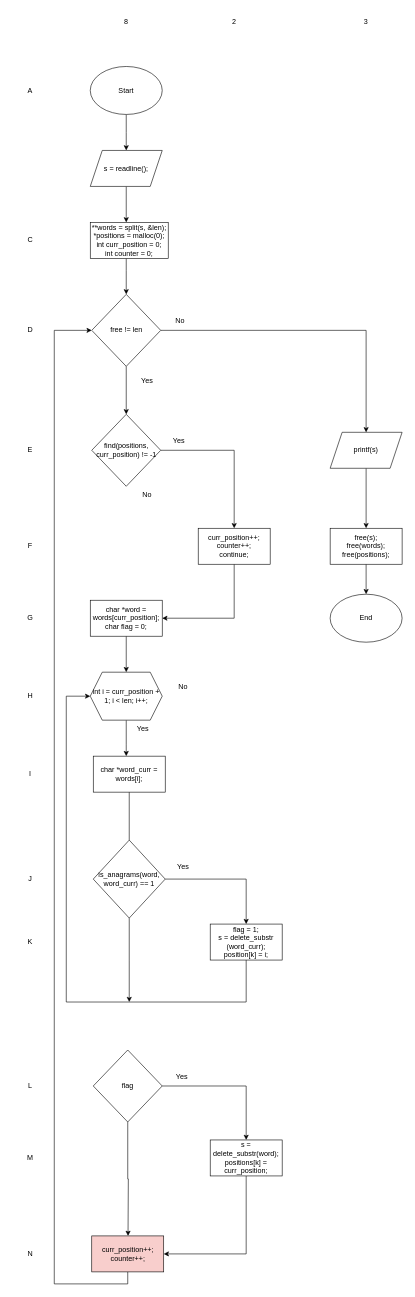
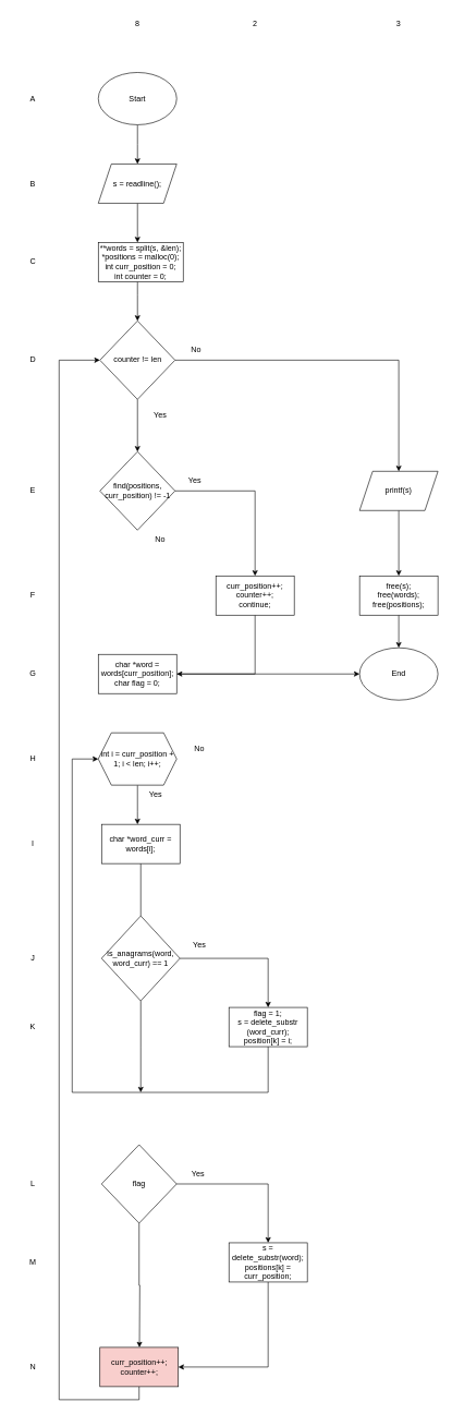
  <mxCell id="0" />
  <mxCell id="1" parent="0" />
  <mxCell id="2" value="" style="edgeStyle=orthogonalEdgeStyle;rounded=0;orthogonalLoop=1;jettySize=auto;html=1;" edge="1" parent="1" source="3"><mxGeometry relative="1" as="geometry"><mxPoint x="210" y="250" as="targetPoint" /></mxGeometry></mxCell>
  <mxCell id="3" value="Start" style="ellipse;whiteSpace=wrap;html=1;" vertex="1" parent="1"><mxGeometry x="150" y="110" width="120" height="80" as="geometry" /></mxCell>
  <mxCell id="4" value="" style="edgeStyle=orthogonalEdgeStyle;rounded=0;orthogonalLoop=1;jettySize=auto;html=1;" edge="1" parent="1" source="5" target="7"><mxGeometry relative="1" as="geometry"><Array as="points"><mxPoint x="210" y="360" /><mxPoint x="210" y="360" /></Array></mxGeometry></mxCell>
  <mxCell id="5" value="s = readline();" style="shape=parallelogram;perimeter=parallelogramPerimeter;whiteSpace=wrap;html=1;fixedSize=1;" vertex="1" parent="1"><mxGeometry x="150" y="250" width="120" height="60" as="geometry" /></mxCell>
  <mxCell id="6" value="" style="edgeStyle=orthogonalEdgeStyle;rounded=0;orthogonalLoop=1;jettySize=auto;html=1;" edge="1" parent="1" source="7" target="10"><mxGeometry relative="1" as="geometry"><Array as="points"><mxPoint x="210" y="450" /><mxPoint x="210" y="450" /></Array></mxGeometry></mxCell>
  <mxCell id="7" value="**words = split(s, &amp;amp;len);&lt;br&gt;*positions = malloc(0);&lt;br&gt;int curr_position = 0;&lt;br&gt;int counter = 0;" style="rounded=0;whiteSpace=wrap;html=1;" vertex="1" parent="1"><mxGeometry x="150" y="370" width="130" height="60" as="geometry" /></mxCell>
  <mxCell id="8" value="" style="edgeStyle=orthogonalEdgeStyle;rounded=0;orthogonalLoop=1;jettySize=auto;html=1;" edge="1" parent="1" source="10" target="12"><mxGeometry relative="1" as="geometry" /></mxCell>
  <mxCell id="9" style="edgeStyle=orthogonalEdgeStyle;rounded=0;orthogonalLoop=1;jettySize=auto;html=1;exitX=1;exitY=0.5;exitDx=0;exitDy=0;entryX=0.5;entryY=0;entryDx=0;entryDy=0;" edge="1" parent="1" source="10" target="34"><mxGeometry relative="1" as="geometry" /></mxCell>
- <mxCell id="10" value="free != len" style="rhombus;whiteSpace=wrap;html=1;" vertex="1" parent="1"><mxGeometry x="152.5" y="490" width="115" height="120" as="geometry" /></mxCell>
+ <mxCell id="10" value="counter != len" style="rhombus;whiteSpace=wrap;html=1;" vertex="1" parent="1"><mxGeometry x="152.5" y="490" width="115" height="120" as="geometry" /></mxCell>
  <mxCell id="11" style="edgeStyle=orthogonalEdgeStyle;rounded=0;orthogonalLoop=1;jettySize=auto;html=1;exitX=1;exitY=0.5;exitDx=0;exitDy=0;entryX=0.5;entryY=0;entryDx=0;entryDy=0;" edge="1" parent="1" source="12" target="14"><mxGeometry relative="1" as="geometry" /></mxCell>
  <mxCell id="12" value="find(positions, curr_position) != -1" style="rhombus;whiteSpace=wrap;html=1;" vertex="1" parent="1"><mxGeometry x="152.5" y="690" width="115" height="120" as="geometry" /></mxCell>
  <mxCell id="13" style="edgeStyle=orthogonalEdgeStyle;rounded=0;orthogonalLoop=1;jettySize=auto;html=1;exitX=0.5;exitY=1;exitDx=0;exitDy=0;entryX=1;entryY=0.5;entryDx=0;entryDy=0;" edge="1" parent="1" source="14" target="16"><mxGeometry relative="1" as="geometry" /></mxCell>
  <mxCell id="14" value="curr_position++;&lt;br&gt;counter++;&lt;br&gt;continue;" style="rounded=0;whiteSpace=wrap;html=1;" vertex="1" parent="1"><mxGeometry x="330" y="880" width="120" height="60" as="geometry" /></mxCell>
- <mxCell id="15" value="" style="edgeStyle=orthogonalEdgeStyle;rounded=0;orthogonalLoop=1;jettySize=auto;html=1;" edge="1" parent="1" source="16" target="18"><mxGeometry relative="1" as="geometry" /></mxCell>
+ <mxCell id="15" value="" style="edgeStyle=orthogonalEdgeStyle;rounded=0;orthogonalLoop=1;jettySize=auto;html=1;" edge="1" parent="1" source="16" target="37"><mxGeometry relative="1" as="geometry" /></mxCell>
  <mxCell id="16" value="char *word = words[curr_position];&lt;br&gt;char flag = 0;" style="rounded=0;whiteSpace=wrap;html=1;" vertex="1" parent="1"><mxGeometry x="150" y="1000" width="120" height="60" as="geometry" /></mxCell>
  <mxCell id="17" value="" style="edgeStyle=orthogonalEdgeStyle;rounded=0;orthogonalLoop=1;jettySize=auto;html=1;" edge="1" parent="1" source="18" target="20"><mxGeometry relative="1" as="geometry"><Array as="points"><mxPoint x="210" y="1240" /><mxPoint x="210" y="1240" /></Array></mxGeometry></mxCell>
  <mxCell id="18" value="int i = curr_position + 1; i &amp;lt; len; i++;" style="shape=hexagon;perimeter=hexagonPerimeter2;whiteSpace=wrap;html=1;fixedSize=1;" vertex="1" parent="1"><mxGeometry x="150" y="1120" width="120" height="80" as="geometry" /></mxCell>
  <mxCell id="19" value="" style="edgeStyle=orthogonalEdgeStyle;rounded=0;orthogonalLoop=1;jettySize=auto;html=1;endArrow=none;" edge="1" parent="1" source="20" target="23"><mxGeometry relative="1" as="geometry" /></mxCell>
  <mxCell id="20" value="char *word_curr = words[i];" style="rounded=0;whiteSpace=wrap;html=1;" vertex="1" parent="1"><mxGeometry x="155" y="1260" width="120" height="60" as="geometry" /></mxCell>
  <mxCell id="21" style="edgeStyle=orthogonalEdgeStyle;rounded=0;orthogonalLoop=1;jettySize=auto;html=1;exitX=0.5;exitY=1;exitDx=0;exitDy=0;" edge="1" parent="1" source="23"><mxGeometry relative="1" as="geometry"><mxPoint x="215" y="1670" as="targetPoint" /></mxGeometry></mxCell>
  <mxCell id="22" style="edgeStyle=orthogonalEdgeStyle;rounded=0;orthogonalLoop=1;jettySize=auto;html=1;exitX=1;exitY=0.5;exitDx=0;exitDy=0;entryX=0.5;entryY=0;entryDx=0;entryDy=0;" edge="1" parent="1" source="23" target="25"><mxGeometry relative="1" as="geometry" /></mxCell>
  <mxCell id="23" value="is_anagrams(word, word_curr) == 1" style="rhombus;whiteSpace=wrap;html=1;" vertex="1" parent="1"><mxGeometry x="155" y="1400" width="120" height="130" as="geometry" /></mxCell>
  <mxCell id="24" style="edgeStyle=orthogonalEdgeStyle;rounded=0;orthogonalLoop=1;jettySize=auto;html=1;exitX=0.5;exitY=1;exitDx=0;exitDy=0;entryX=0;entryY=0.5;entryDx=0;entryDy=0;" edge="1" parent="1" source="25" target="18"><mxGeometry relative="1" as="geometry"><Array as="points"><mxPoint x="410" y="1670" /><mxPoint x="110" y="1670" /><mxPoint x="110" y="1160" /></Array></mxGeometry></mxCell>
  <mxCell id="25" value="flag = 1;&lt;br&gt;s = delete_substr (word_curr);&lt;br&gt;position[k] = i;" style="rounded=0;whiteSpace=wrap;html=1;" vertex="1" parent="1"><mxGeometry x="350" y="1540" width="120" height="60" as="geometry" /></mxCell>
  <mxCell id="26" style="edgeStyle=orthogonalEdgeStyle;rounded=0;orthogonalLoop=1;jettySize=auto;html=1;exitX=1;exitY=0.5;exitDx=0;exitDy=0;entryX=0.5;entryY=0;entryDx=0;entryDy=0;" edge="1" parent="1" source="28" target="30"><mxGeometry relative="1" as="geometry" /></mxCell>
  <mxCell id="27" style="edgeStyle=orthogonalEdgeStyle;rounded=0;orthogonalLoop=1;jettySize=auto;html=1;exitX=0.5;exitY=1;exitDx=0;exitDy=0;" edge="1" parent="1" source="28"><mxGeometry relative="1" as="geometry"><mxPoint x="213" y="2060" as="targetPoint" /></mxGeometry></mxCell>
  <mxCell id="28" value="flag" style="rhombus;whiteSpace=wrap;html=1;" vertex="1" parent="1"><mxGeometry x="155" y="1750" width="115" height="120" as="geometry" /></mxCell>
  <mxCell id="29" style="edgeStyle=orthogonalEdgeStyle;rounded=0;orthogonalLoop=1;jettySize=auto;html=1;exitX=0.5;exitY=1;exitDx=0;exitDy=0;entryX=1;entryY=0.5;entryDx=0;entryDy=0;" edge="1" parent="1" source="30" target="32"><mxGeometry relative="1" as="geometry" /></mxCell>
  <mxCell id="30" value="s = delete_substr(word);&lt;br&gt;positions[k] = curr_position;" style="rounded=0;whiteSpace=wrap;html=1;" vertex="1" parent="1"><mxGeometry x="350" y="1900" width="120" height="60" as="geometry" /></mxCell>
  <mxCell id="31" style="edgeStyle=orthogonalEdgeStyle;rounded=0;orthogonalLoop=1;jettySize=auto;html=1;exitX=0.5;exitY=1;exitDx=0;exitDy=0;entryX=0;entryY=0.5;entryDx=0;entryDy=0;" edge="1" parent="1" source="32" target="10"><mxGeometry relative="1" as="geometry"><Array as="points"><mxPoint x="213" y="2140" /><mxPoint x="90" y="2140" /><mxPoint x="90" y="550" /></Array></mxGeometry></mxCell>
  <mxCell id="32" value="curr_position++;&lt;br&gt;counter++;" style="rounded=0;whiteSpace=wrap;html=1;fillColor=#f8cecc;" vertex="1" parent="1"><mxGeometry x="152.5" y="2060" width="120" height="60" as="geometry" /></mxCell>
  <mxCell id="33" style="edgeStyle=orthogonalEdgeStyle;rounded=0;orthogonalLoop=1;jettySize=auto;html=1;exitX=0.5;exitY=1;exitDx=0;exitDy=0;" edge="1" parent="1" source="34" target="36"><mxGeometry relative="1" as="geometry" /></mxCell>
  <mxCell id="34" value="printf(s)" style="shape=parallelogram;perimeter=parallelogramPerimeter;whiteSpace=wrap;html=1;fixedSize=1;" vertex="1" parent="1"><mxGeometry x="550" y="720" width="120" height="60" as="geometry" /></mxCell>
  <mxCell id="35" value="" style="edgeStyle=orthogonalEdgeStyle;rounded=0;orthogonalLoop=1;jettySize=auto;html=1;" edge="1" parent="1" source="36" target="37"><mxGeometry relative="1" as="geometry" /></mxCell>
  <mxCell id="36" value="free(s);&lt;br&gt;free(words);&lt;br&gt;free(positions);" style="rounded=0;whiteSpace=wrap;html=1;" vertex="1" parent="1"><mxGeometry x="550" y="880" width="120" height="60" as="geometry" /></mxCell>
  <mxCell id="37" value="End" style="ellipse;whiteSpace=wrap;html=1;" vertex="1" parent="1"><mxGeometry x="550" y="990" width="120" height="80" as="geometry" /></mxCell>
  <mxCell id="38" value="A" style="text;html=1;strokeColor=none;fillColor=none;align=center;verticalAlign=middle;whiteSpace=wrap;rounded=0;" vertex="1" parent="1"><mxGeometry x="20" y="135" width="60" height="30" as="geometry" /></mxCell>
+ <mxCell id="39" value="B" style="text;html=1;strokeColor=none;fillColor=none;align=center;verticalAlign=middle;whiteSpace=wrap;rounded=0;" vertex="1" parent="1"><mxGeometry x="20" y="265" width="60" height="30" as="geometry" /></mxCell>
  <mxCell id="40" value="D" style="text;html=1;strokeColor=none;fillColor=none;align=center;verticalAlign=middle;whiteSpace=wrap;rounded=0;" vertex="1" parent="1"><mxGeometry x="20" y="535" width="60" height="30" as="geometry" /></mxCell>
  <mxCell id="41" value="C" style="text;html=1;strokeColor=none;fillColor=none;align=center;verticalAlign=middle;whiteSpace=wrap;rounded=0;" vertex="1" parent="1"><mxGeometry x="20" y="385" width="60" height="30" as="geometry" /></mxCell>
  <mxCell id="42" value="E" style="text;html=1;strokeColor=none;fillColor=none;align=center;verticalAlign=middle;whiteSpace=wrap;rounded=0;" vertex="1" parent="1"><mxGeometry x="20" y="735" width="60" height="30" as="geometry" /></mxCell>
  <mxCell id="43" value="F" style="text;html=1;strokeColor=none;fillColor=none;align=center;verticalAlign=middle;whiteSpace=wrap;rounded=0;" vertex="1" parent="1"><mxGeometry x="20" y="895" width="60" height="30" as="geometry" /></mxCell>
  <mxCell id="44" value="G" style="text;html=1;strokeColor=none;fillColor=none;align=center;verticalAlign=middle;whiteSpace=wrap;rounded=0;" vertex="1" parent="1"><mxGeometry x="20" y="1015" width="60" height="30" as="geometry" /></mxCell>
  <mxCell id="45" value="H" style="text;html=1;strokeColor=none;fillColor=none;align=center;verticalAlign=middle;whiteSpace=wrap;rounded=0;" vertex="1" parent="1"><mxGeometry x="20" y="1145" width="60" height="30" as="geometry" /></mxCell>
  <mxCell id="46" value="I" style="text;html=1;strokeColor=none;fillColor=none;align=center;verticalAlign=middle;whiteSpace=wrap;rounded=0;" vertex="1" parent="1"><mxGeometry x="20" y="1275" width="60" height="30" as="geometry" /></mxCell>
  <mxCell id="47" value="J" style="text;html=1;strokeColor=none;fillColor=none;align=center;verticalAlign=middle;whiteSpace=wrap;rounded=0;" vertex="1" parent="1"><mxGeometry x="20" y="1450" width="60" height="30" as="geometry" /></mxCell>
  <mxCell id="48" value="K" style="text;html=1;strokeColor=none;fillColor=none;align=center;verticalAlign=middle;whiteSpace=wrap;rounded=0;" vertex="1" parent="1"><mxGeometry x="20" y="1555" width="60" height="30" as="geometry" /></mxCell>
  <mxCell id="49" value="L" style="text;html=1;strokeColor=none;fillColor=none;align=center;verticalAlign=middle;whiteSpace=wrap;rounded=0;" vertex="1" parent="1"><mxGeometry x="20" y="1795" width="60" height="30" as="geometry" /></mxCell>
  <mxCell id="50" value="M" style="text;html=1;strokeColor=none;fillColor=none;align=center;verticalAlign=middle;whiteSpace=wrap;rounded=0;" vertex="1" parent="1"><mxGeometry x="20" y="1915" width="60" height="30" as="geometry" /></mxCell>
  <mxCell id="51" value="N" style="text;html=1;strokeColor=none;fillColor=none;align=center;verticalAlign=middle;whiteSpace=wrap;rounded=0;" vertex="1" parent="1"><mxGeometry x="20" y="2075" width="60" height="30" as="geometry" /></mxCell>
  <mxCell id="52" value="8" style="text;html=1;strokeColor=none;fillColor=none;align=center;verticalAlign=middle;whiteSpace=wrap;rounded=0;" vertex="1" parent="1"><mxGeometry x="180" y="20" width="60" height="30" as="geometry" /></mxCell>
  <mxCell id="53" value="2" style="text;html=1;strokeColor=none;fillColor=none;align=center;verticalAlign=middle;whiteSpace=wrap;rounded=0;" vertex="1" parent="1"><mxGeometry x="360" y="20" width="60" height="30" as="geometry" /></mxCell>
  <mxCell id="54" value="3" style="text;html=1;strokeColor=none;fillColor=none;align=center;verticalAlign=middle;whiteSpace=wrap;rounded=0;" vertex="1" parent="1"><mxGeometry x="580" y="20" width="60" height="30" as="geometry" /></mxCell>
  <mxCell id="55" value="Yes" style="text;html=1;strokeColor=none;fillColor=none;align=center;verticalAlign=middle;whiteSpace=wrap;rounded=0;" vertex="1" parent="1"><mxGeometry x="215" y="620" width="60" height="30" as="geometry" /></mxCell>
  <mxCell id="56" value="No" style="text;html=1;strokeColor=none;fillColor=none;align=center;verticalAlign=middle;whiteSpace=wrap;rounded=0;" vertex="1" parent="1"><mxGeometry x="270" y="520" width="60" height="30" as="geometry" /></mxCell>
  <mxCell id="57" value="Yes" style="text;html=1;strokeColor=none;fillColor=none;align=center;verticalAlign=middle;whiteSpace=wrap;rounded=0;" vertex="1" parent="1"><mxGeometry x="268" y="720" width="60" height="30" as="geometry" /></mxCell>
  <mxCell id="58" value="No" style="text;html=1;strokeColor=none;fillColor=none;align=center;verticalAlign=middle;whiteSpace=wrap;rounded=0;" vertex="1" parent="1"><mxGeometry x="215" y="810" width="60" height="30" as="geometry" /></mxCell>
  <mxCell id="59" value="Yes" style="text;html=1;strokeColor=none;fillColor=none;align=center;verticalAlign=middle;whiteSpace=wrap;rounded=0;" vertex="1" parent="1"><mxGeometry x="207.5" y="1200" width="60" height="30" as="geometry" /></mxCell>
  <mxCell id="60" value="No" style="text;html=1;strokeColor=none;fillColor=none;align=center;verticalAlign=middle;whiteSpace=wrap;rounded=0;" vertex="1" parent="1"><mxGeometry x="275" y="1130" width="60" height="30" as="geometry" /></mxCell>
  <mxCell id="61" value="Yes" style="text;html=1;strokeColor=none;fillColor=none;align=center;verticalAlign=middle;whiteSpace=wrap;rounded=0;" vertex="1" parent="1"><mxGeometry x="275" y="1430" width="60" height="30" as="geometry" /></mxCell>
  <mxCell id="62" value="Yes" style="text;html=1;strokeColor=none;fillColor=none;align=center;verticalAlign=middle;whiteSpace=wrap;rounded=0;" vertex="1" parent="1"><mxGeometry x="273" y="1780" width="60" height="30" as="geometry" /></mxCell>
